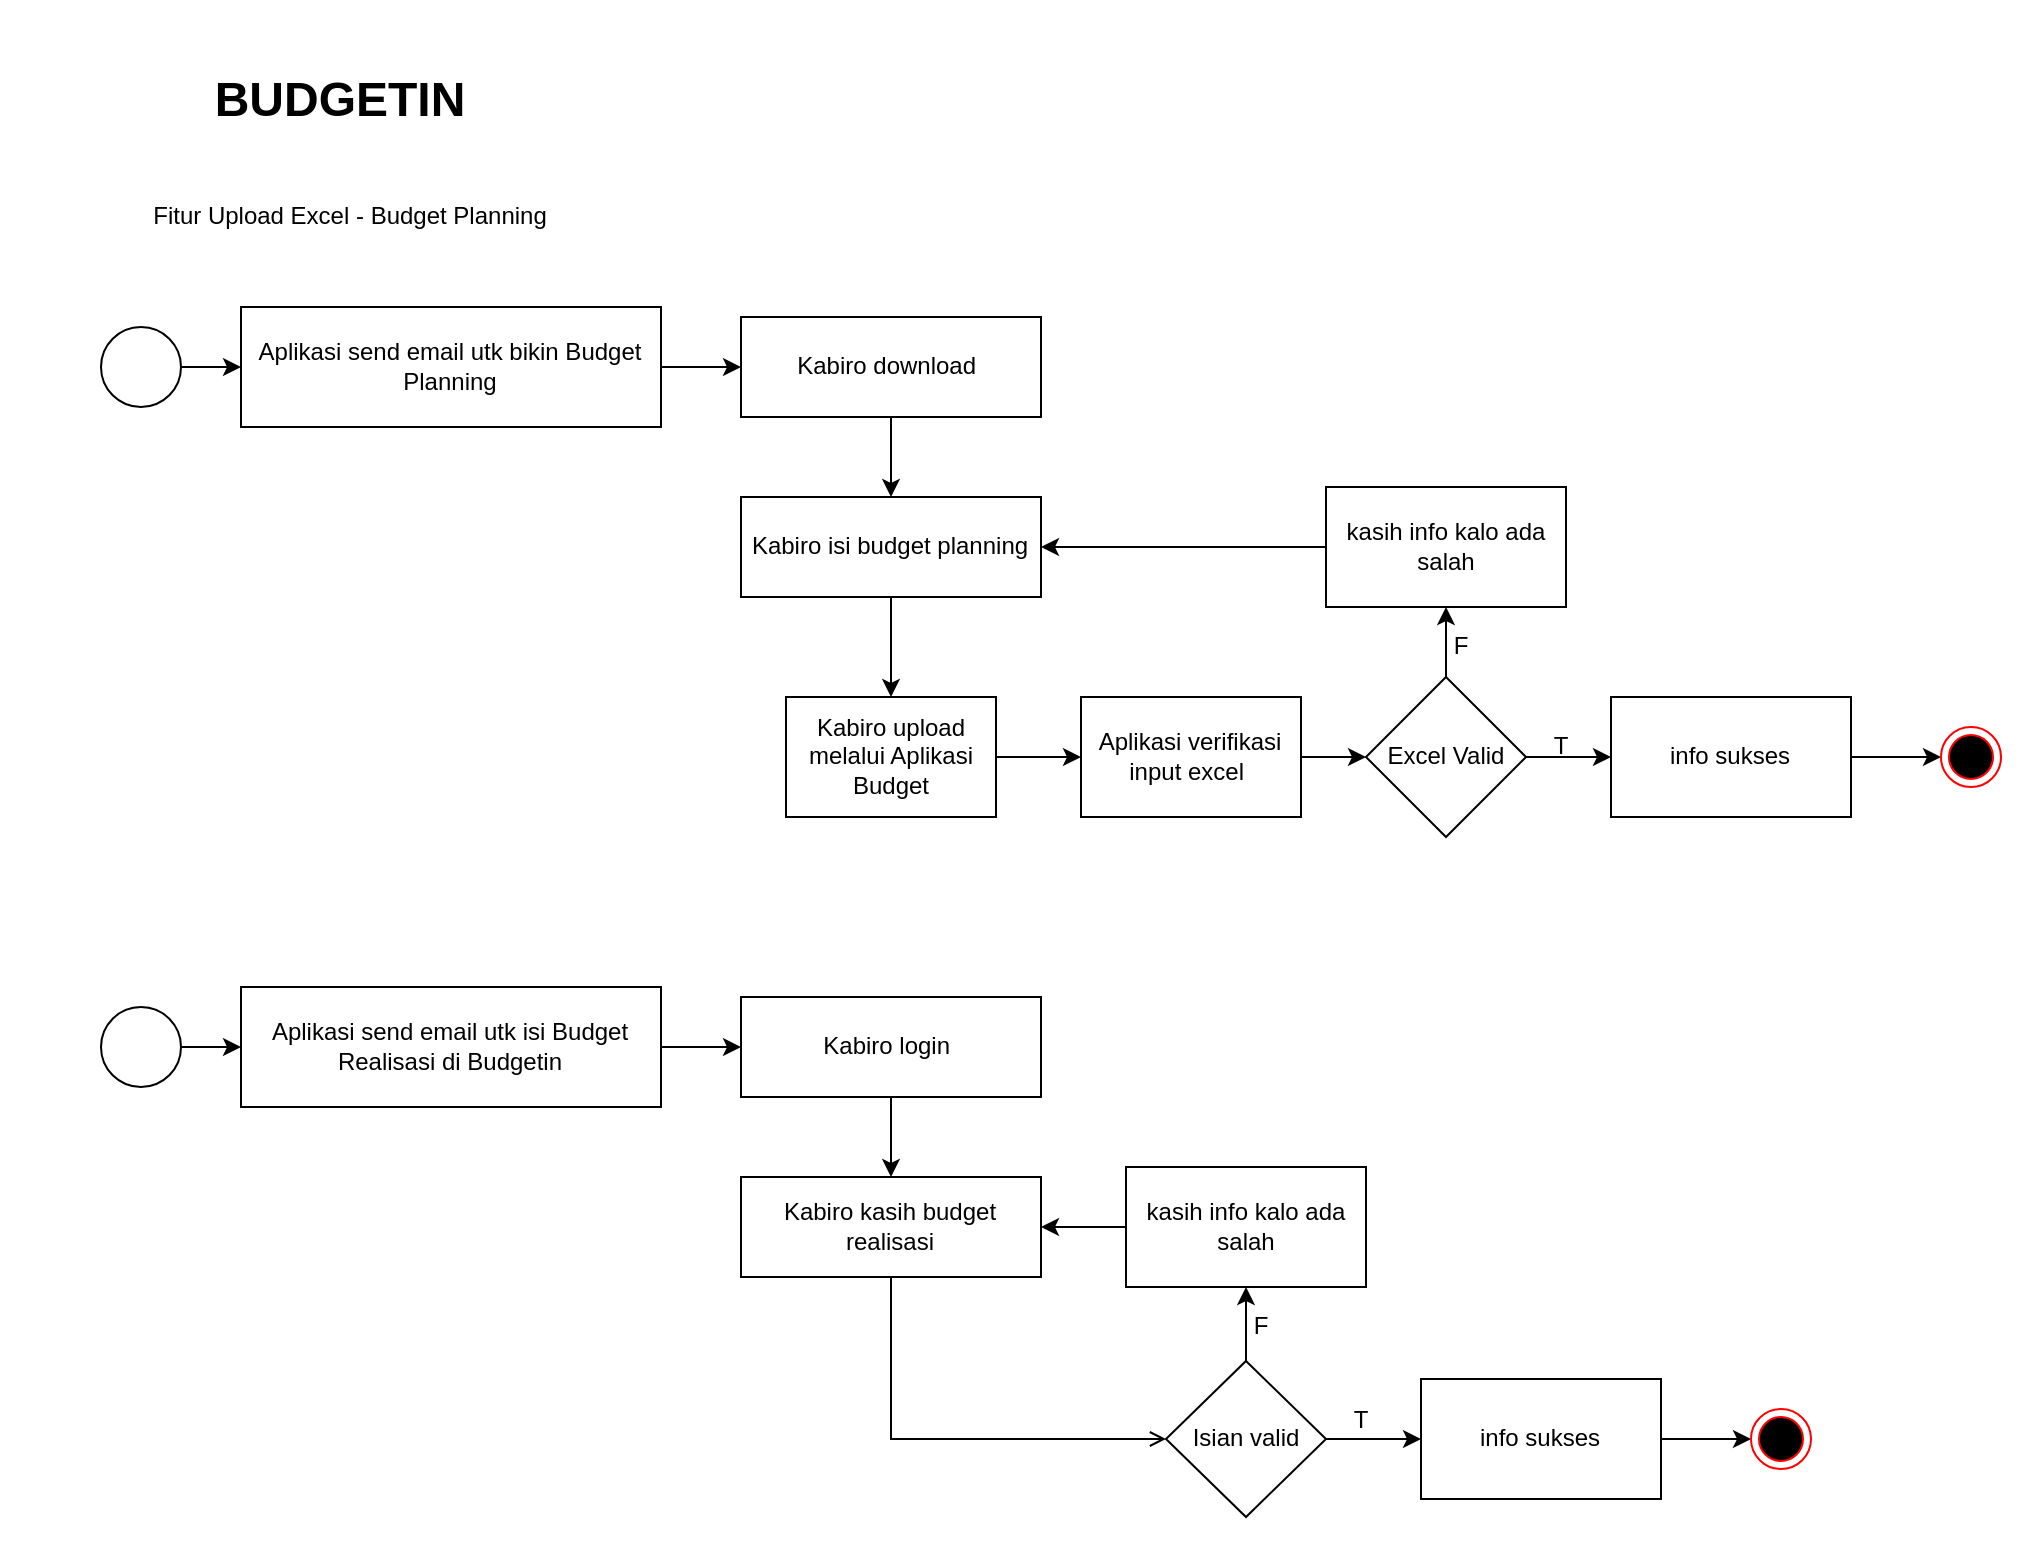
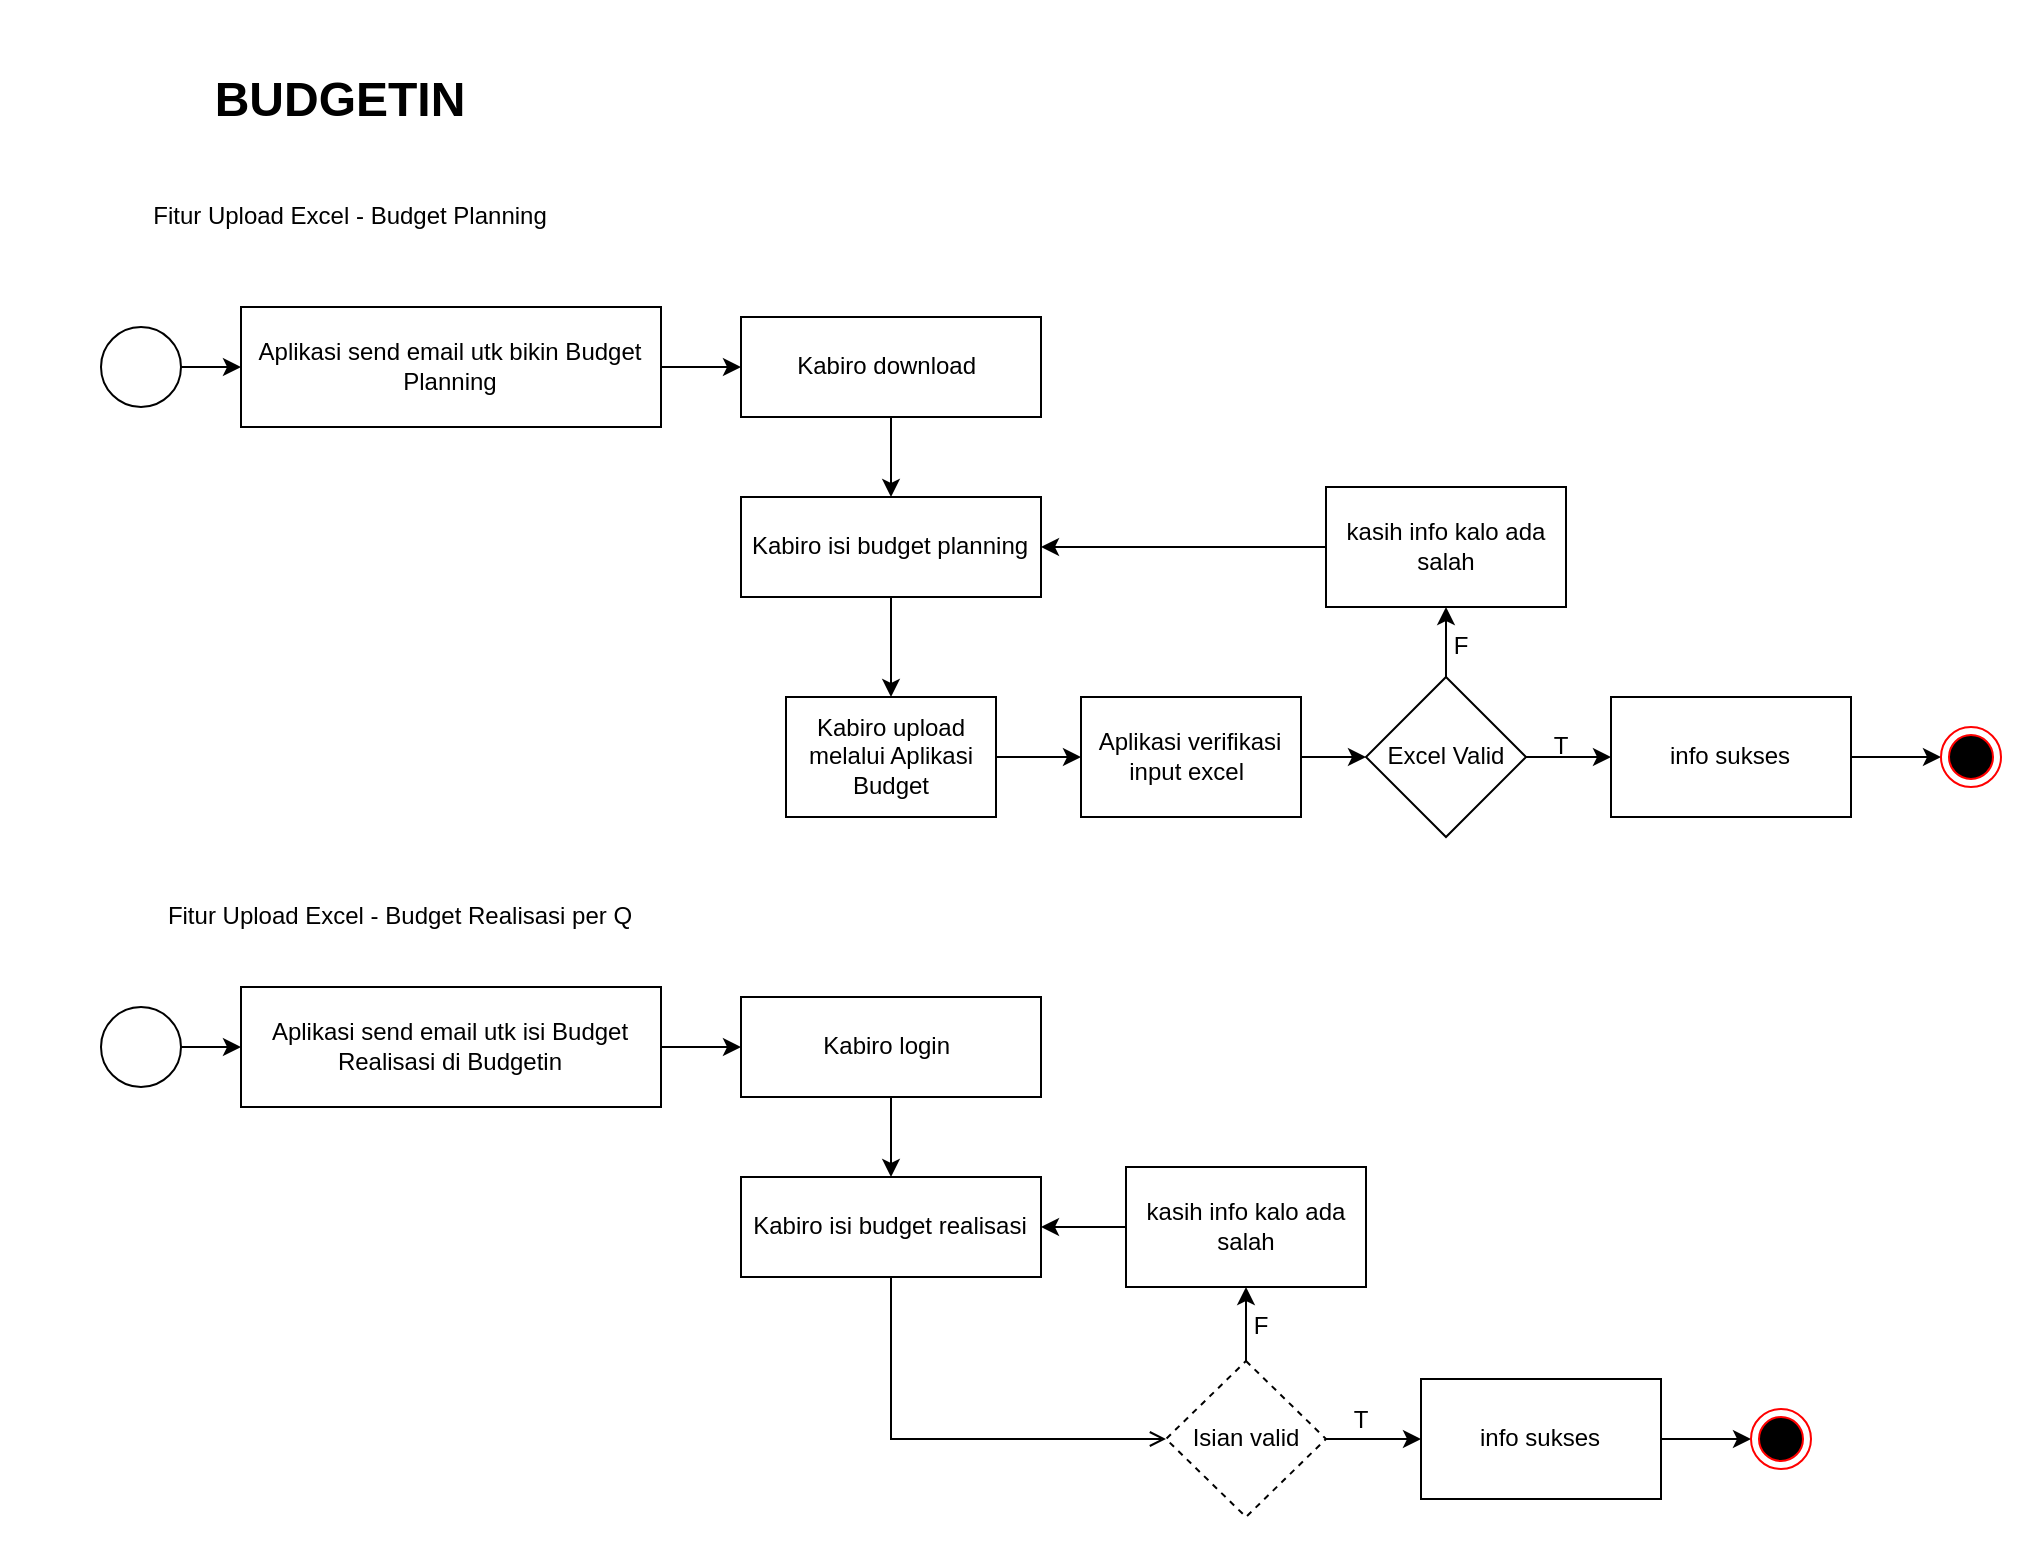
  <mxCell id="0" />
  <mxCell id="1" parent="0" />
  <mxCell id="2" style="edgeStyle=orthogonalEdgeStyle;rounded=0;orthogonalLoop=1;jettySize=auto;html=1;exitX=0.5;exitY=1;exitDx=0;exitDy=0;entryX=0.5;entryY=0;entryDx=0;entryDy=0;" edge="1" parent="1" source="3" target="21"><mxGeometry relative="1" as="geometry" /></mxCell>
  <mxCell id="3" value="Kabiro download&amp;nbsp;" style="rounded=0;whiteSpace=wrap;html=1;" vertex="1" parent="1"><mxGeometry x="370" y="158" width="150" height="50" as="geometry" /></mxCell>
  <mxCell id="4" value="Fitur Upload Excel - Budget Planning" style="text;html=1;strokeColor=none;fillColor=none;align=center;verticalAlign=middle;whiteSpace=wrap;rounded=0;" vertex="1" parent="1"><mxGeometry x="25" y="93" width="300" height="30" as="geometry" /></mxCell>
  <mxCell id="5" style="edgeStyle=orthogonalEdgeStyle;rounded=0;orthogonalLoop=1;jettySize=auto;html=1;exitX=1;exitY=0.5;exitDx=0;exitDy=0;entryX=0;entryY=0.5;entryDx=0;entryDy=0;" edge="1" parent="1" source="6" target="3"><mxGeometry relative="1" as="geometry" /></mxCell>
  <mxCell id="6" value="Aplikasi send email utk bikin Budget Planning" style="rounded=0;whiteSpace=wrap;html=1;" vertex="1" parent="1"><mxGeometry x="120" y="153" width="210" height="60" as="geometry" /></mxCell>
  <mxCell id="7" style="edgeStyle=orthogonalEdgeStyle;rounded=0;orthogonalLoop=1;jettySize=auto;html=1;exitX=1;exitY=0.5;exitDx=0;exitDy=0;" edge="1" parent="1" source="8" target="10"><mxGeometry relative="1" as="geometry" /></mxCell>
  <mxCell id="8" value="Kabiro upload melalui Aplikasi Budget" style="rounded=0;whiteSpace=wrap;html=1;" vertex="1" parent="1"><mxGeometry x="392.5" y="348" width="105" height="60" as="geometry" /></mxCell>
  <mxCell id="9" style="edgeStyle=orthogonalEdgeStyle;rounded=0;orthogonalLoop=1;jettySize=auto;html=1;exitX=1;exitY=0.5;exitDx=0;exitDy=0;entryX=0;entryY=0.5;entryDx=0;entryDy=0;" edge="1" parent="1" source="10" target="13"><mxGeometry relative="1" as="geometry" /></mxCell>
  <mxCell id="10" value="Aplikasi verifikasi input excel&amp;nbsp;" style="rounded=0;whiteSpace=wrap;html=1;" vertex="1" parent="1"><mxGeometry x="540" y="348" width="110" height="60" as="geometry" /></mxCell>
  <mxCell id="11" style="edgeStyle=orthogonalEdgeStyle;rounded=0;orthogonalLoop=1;jettySize=auto;html=1;exitX=0.5;exitY=0;exitDx=0;exitDy=0;entryX=0.5;entryY=1;entryDx=0;entryDy=0;" edge="1" parent="1" source="13" target="15"><mxGeometry relative="1" as="geometry"><Array as="points"><mxPoint x="722.5" y="323" /><mxPoint x="722.5" y="323" /></Array></mxGeometry></mxCell>
  <mxCell id="12" style="edgeStyle=orthogonalEdgeStyle;rounded=0;orthogonalLoop=1;jettySize=auto;html=1;exitX=1;exitY=0.5;exitDx=0;exitDy=0;entryX=0;entryY=0.5;entryDx=0;entryDy=0;" edge="1" parent="1" source="13" target="18"><mxGeometry relative="1" as="geometry" /></mxCell>
  <mxCell id="13" value="Excel Valid" style="rhombus;whiteSpace=wrap;html=1;" vertex="1" parent="1"><mxGeometry x="682.5" y="338" width="80" height="80" as="geometry" /></mxCell>
  <mxCell id="14" style="edgeStyle=orthogonalEdgeStyle;rounded=0;orthogonalLoop=1;jettySize=auto;html=1;exitX=0;exitY=0.5;exitDx=0;exitDy=0;entryX=1;entryY=0.5;entryDx=0;entryDy=0;" edge="1" parent="1" source="15" target="21"><mxGeometry relative="1" as="geometry"><mxPoint x="502.5" y="263" as="targetPoint" /></mxGeometry></mxCell>
  <mxCell id="15" value="&lt;span&gt;kasih info kalo ada salah&lt;/span&gt;" style="rounded=0;whiteSpace=wrap;html=1;" vertex="1" parent="1"><mxGeometry x="662.5" y="243" width="120" height="60" as="geometry" /></mxCell>
  <mxCell id="16" value="F" style="text;html=1;align=center;verticalAlign=middle;resizable=0;points=[];autosize=1;strokeColor=none;fillColor=none;" vertex="1" parent="1"><mxGeometry x="720" y="313" width="20" height="20" as="geometry" /></mxCell>
  <mxCell id="17" style="edgeStyle=orthogonalEdgeStyle;rounded=0;orthogonalLoop=1;jettySize=auto;html=1;exitX=1;exitY=0.5;exitDx=0;exitDy=0;entryX=0;entryY=0.5;entryDx=0;entryDy=0;" edge="1" parent="1" source="18" target="22"><mxGeometry relative="1" as="geometry" /></mxCell>
  <mxCell id="18" value="info sukses" style="rounded=0;whiteSpace=wrap;html=1;" vertex="1" parent="1"><mxGeometry x="805" y="348" width="120" height="60" as="geometry" /></mxCell>
  <mxCell id="19" value="T" style="text;html=1;align=center;verticalAlign=middle;resizable=0;points=[];autosize=1;strokeColor=none;fillColor=none;" vertex="1" parent="1"><mxGeometry x="770" y="363" width="20" height="20" as="geometry" /></mxCell>
  <mxCell id="20" style="edgeStyle=orthogonalEdgeStyle;rounded=0;orthogonalLoop=1;jettySize=auto;html=1;exitX=0.5;exitY=1;exitDx=0;exitDy=0;entryX=0.5;entryY=0;entryDx=0;entryDy=0;" edge="1" parent="1" source="21" target="8"><mxGeometry relative="1" as="geometry" /></mxCell>
  <mxCell id="21" value="Kabiro isi budget planning" style="rounded=0;whiteSpace=wrap;html=1;" vertex="1" parent="1"><mxGeometry x="370" y="248" width="150" height="50" as="geometry" /></mxCell>
  <mxCell id="22" value="" style="ellipse;html=1;shape=endState;fillColor=#000000;strokeColor=#ff0000;" vertex="1" parent="1"><mxGeometry x="970" y="363" width="30" height="30" as="geometry" /></mxCell>
  <mxCell id="23" style="edgeStyle=orthogonalEdgeStyle;rounded=0;orthogonalLoop=1;jettySize=auto;html=1;exitX=1;exitY=0.5;exitDx=0;exitDy=0;" edge="1" parent="1" source="24" target="6"><mxGeometry relative="1" as="geometry" /></mxCell>
  <mxCell id="24" value="" style="ellipse;whiteSpace=wrap;html=1;aspect=fixed;" vertex="1" parent="1"><mxGeometry x="50" y="163" width="40" height="40" as="geometry" /></mxCell>
+ <mxCell id="25" value="Fitur Upload Excel - Budget Realisasi per Q" style="text;html=1;strokeColor=none;fillColor=none;align=center;verticalAlign=middle;whiteSpace=wrap;rounded=0;" vertex="1" parent="1"><mxGeometry x="50" y="443" width="300" height="30" as="geometry" /></mxCell>
  <mxCell id="26" style="edgeStyle=orthogonalEdgeStyle;rounded=0;orthogonalLoop=1;jettySize=auto;html=1;exitX=0.5;exitY=1;exitDx=0;exitDy=0;entryX=0.5;entryY=0;entryDx=0;entryDy=0;" edge="1" parent="1" source="27" target="40"><mxGeometry relative="1" as="geometry" /></mxCell>
  <mxCell id="27" value="Kabiro login&amp;nbsp;" style="rounded=0;whiteSpace=wrap;html=1;" vertex="1" parent="1"><mxGeometry x="370" y="498" width="150" height="50" as="geometry" /></mxCell>
  <mxCell id="28" style="edgeStyle=orthogonalEdgeStyle;rounded=0;orthogonalLoop=1;jettySize=auto;html=1;exitX=1;exitY=0.5;exitDx=0;exitDy=0;entryX=0;entryY=0.5;entryDx=0;entryDy=0;" edge="1" parent="1" source="29" target="27"><mxGeometry relative="1" as="geometry" /></mxCell>
  <mxCell id="29" value="Aplikasi send email utk isi Budget Realisasi di Budgetin" style="rounded=0;whiteSpace=wrap;html=1;" vertex="1" parent="1"><mxGeometry x="120" y="493" width="210" height="60" as="geometry" /></mxCell>
  <mxCell id="30" style="edgeStyle=orthogonalEdgeStyle;rounded=0;orthogonalLoop=1;jettySize=auto;html=1;exitX=1;exitY=0.5;exitDx=0;exitDy=0;entryX=0;entryY=0.5;entryDx=0;entryDy=0;" edge="1" parent="1" source="32" target="37"><mxGeometry relative="1" as="geometry" /></mxCell>
  <mxCell id="31" style="edgeStyle=orthogonalEdgeStyle;rounded=0;orthogonalLoop=1;jettySize=auto;html=1;exitX=0.5;exitY=0;exitDx=0;exitDy=0;entryX=0.5;entryY=1;entryDx=0;entryDy=0;fontSize=24;" edge="1" parent="1" source="32" target="34"><mxGeometry relative="1" as="geometry" /></mxCell>
- <mxCell id="32" value="Isian valid" style="rhombus;whiteSpace=wrap;html=1;" vertex="1" parent="1"><mxGeometry x="582.5" y="680" width="80" height="78" as="geometry" /></mxCell>
+ <mxCell id="32" value="Isian valid" style="rhombus;whiteSpace=wrap;html=1;dashed=1;" vertex="1" parent="1"><mxGeometry x="582.5" y="680" width="80" height="78" as="geometry" /></mxCell>
  <mxCell id="33" style="edgeStyle=orthogonalEdgeStyle;rounded=0;orthogonalLoop=1;jettySize=auto;html=1;exitX=0;exitY=0.5;exitDx=0;exitDy=0;entryX=1;entryY=0.5;entryDx=0;entryDy=0;" edge="1" parent="1" source="34" target="40"><mxGeometry relative="1" as="geometry"><mxPoint x="502.5" y="603" as="targetPoint" /></mxGeometry></mxCell>
  <mxCell id="34" value="&lt;span&gt;kasih info kalo ada salah&lt;/span&gt;" style="rounded=0;whiteSpace=wrap;html=1;" vertex="1" parent="1"><mxGeometry x="562.5" y="583" width="120" height="60" as="geometry" /></mxCell>
  <mxCell id="35" value="F" style="text;html=1;align=center;verticalAlign=middle;resizable=0;points=[];autosize=1;strokeColor=none;fillColor=none;" vertex="1" parent="1"><mxGeometry x="620" y="653" width="20" height="20" as="geometry" /></mxCell>
  <mxCell id="36" style="edgeStyle=orthogonalEdgeStyle;rounded=0;orthogonalLoop=1;jettySize=auto;html=1;exitX=1;exitY=0.5;exitDx=0;exitDy=0;entryX=0;entryY=0.5;entryDx=0;entryDy=0;" edge="1" parent="1" source="37" target="41"><mxGeometry relative="1" as="geometry" /></mxCell>
  <mxCell id="37" value="info sukses" style="rounded=0;whiteSpace=wrap;html=1;" vertex="1" parent="1"><mxGeometry x="710" y="689" width="120" height="60" as="geometry" /></mxCell>
  <mxCell id="38" value="T" style="text;html=1;align=center;verticalAlign=middle;resizable=0;points=[];autosize=1;strokeColor=none;fillColor=none;" vertex="1" parent="1"><mxGeometry x="670" y="700" width="20" height="20" as="geometry" /></mxCell>
  <mxCell id="39" style="edgeStyle=orthogonalEdgeStyle;rounded=0;orthogonalLoop=1;jettySize=auto;html=1;exitX=0.5;exitY=1;exitDx=0;exitDy=0;entryX=0;entryY=0.5;entryDx=0;entryDy=0;endArrow=open;" edge="1" parent="1" source="40" target="32"><mxGeometry relative="1" as="geometry"><mxPoint x="445" y="688" as="targetPoint" /></mxGeometry></mxCell>
- <mxCell id="40" value="Kabiro kasih budget realisasi" style="rounded=0;whiteSpace=wrap;html=1;" vertex="1" parent="1"><mxGeometry x="370" y="588" width="150" height="50" as="geometry" /></mxCell>
+ <mxCell id="40" value="Kabiro isi budget realisasi" style="rounded=0;whiteSpace=wrap;html=1;" vertex="1" parent="1"><mxGeometry x="370" y="588" width="150" height="50" as="geometry" /></mxCell>
  <mxCell id="41" value="" style="ellipse;html=1;shape=endState;fillColor=#000000;strokeColor=#ff0000;" vertex="1" parent="1"><mxGeometry x="875" y="704" width="30" height="30" as="geometry" /></mxCell>
  <mxCell id="42" style="edgeStyle=orthogonalEdgeStyle;rounded=0;orthogonalLoop=1;jettySize=auto;html=1;exitX=1;exitY=0.5;exitDx=0;exitDy=0;" edge="1" parent="1" source="43" target="29"><mxGeometry relative="1" as="geometry" /></mxCell>
  <mxCell id="43" value="" style="ellipse;whiteSpace=wrap;html=1;aspect=fixed;" vertex="1" parent="1"><mxGeometry x="50" y="503" width="40" height="40" as="geometry" /></mxCell>
  <mxCell id="44" value="&lt;font style=&quot;font-size: 24px&quot;&gt;&lt;b&gt;BUDGETIN&lt;br&gt;&lt;/b&gt;&lt;/font&gt;" style="text;html=1;strokeColor=none;fillColor=none;align=center;verticalAlign=middle;whiteSpace=wrap;rounded=0;" vertex="1" parent="1"><mxGeometry x="20" y="20" width="300" height="60" as="geometry" /></mxCell>
